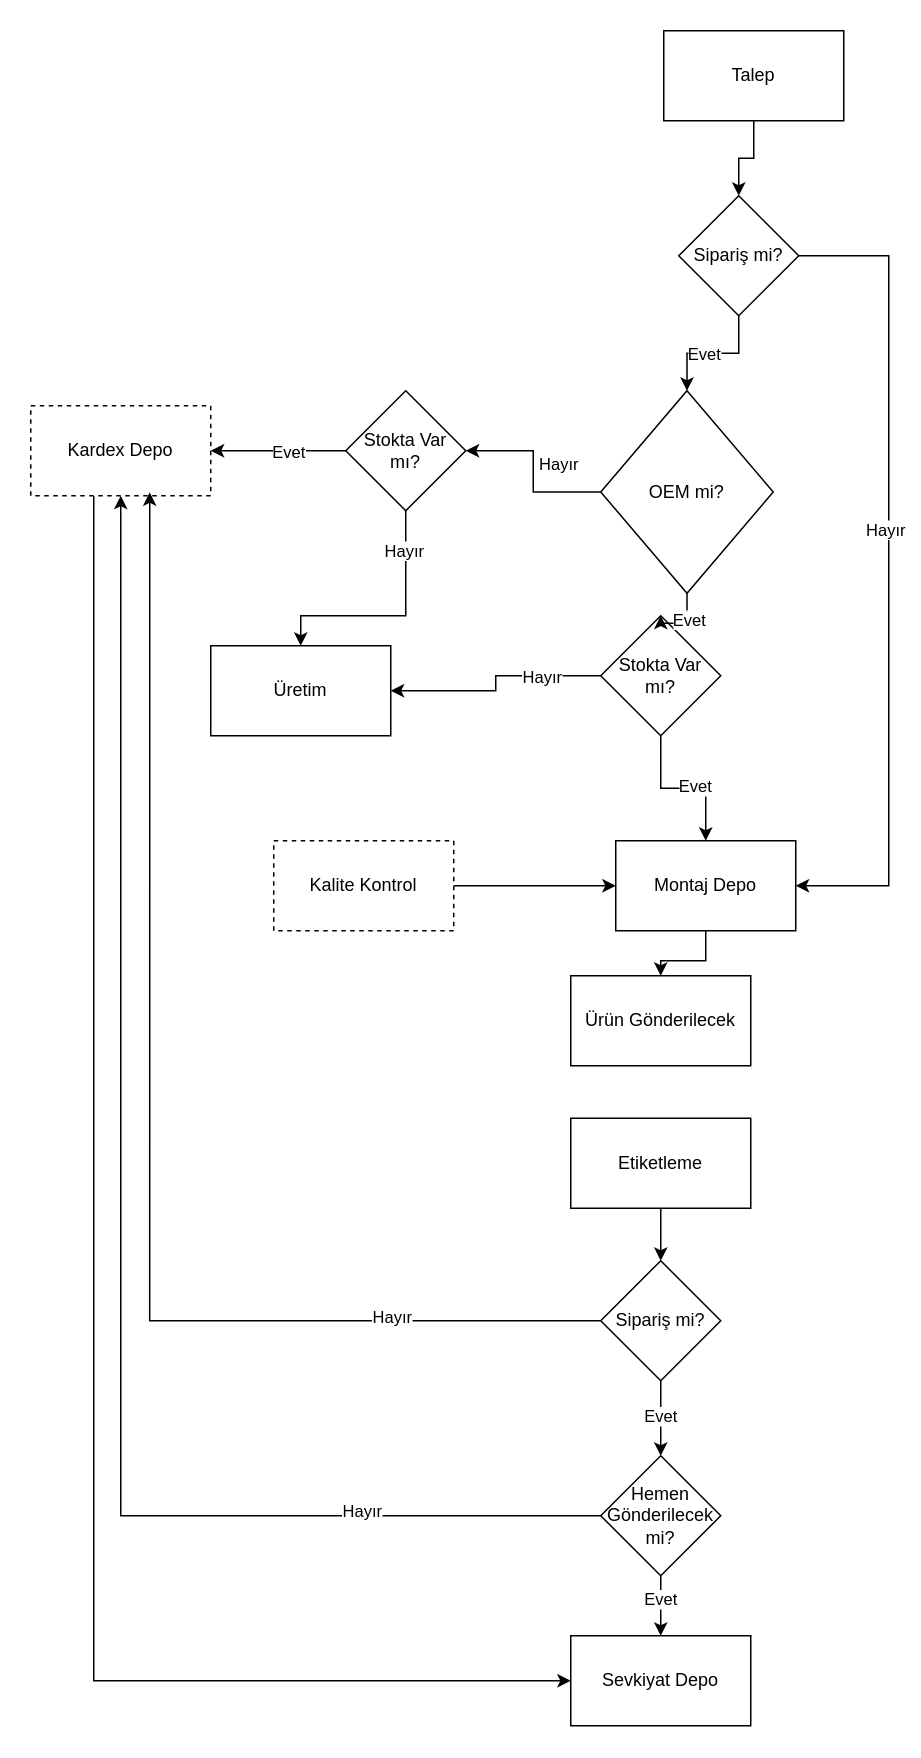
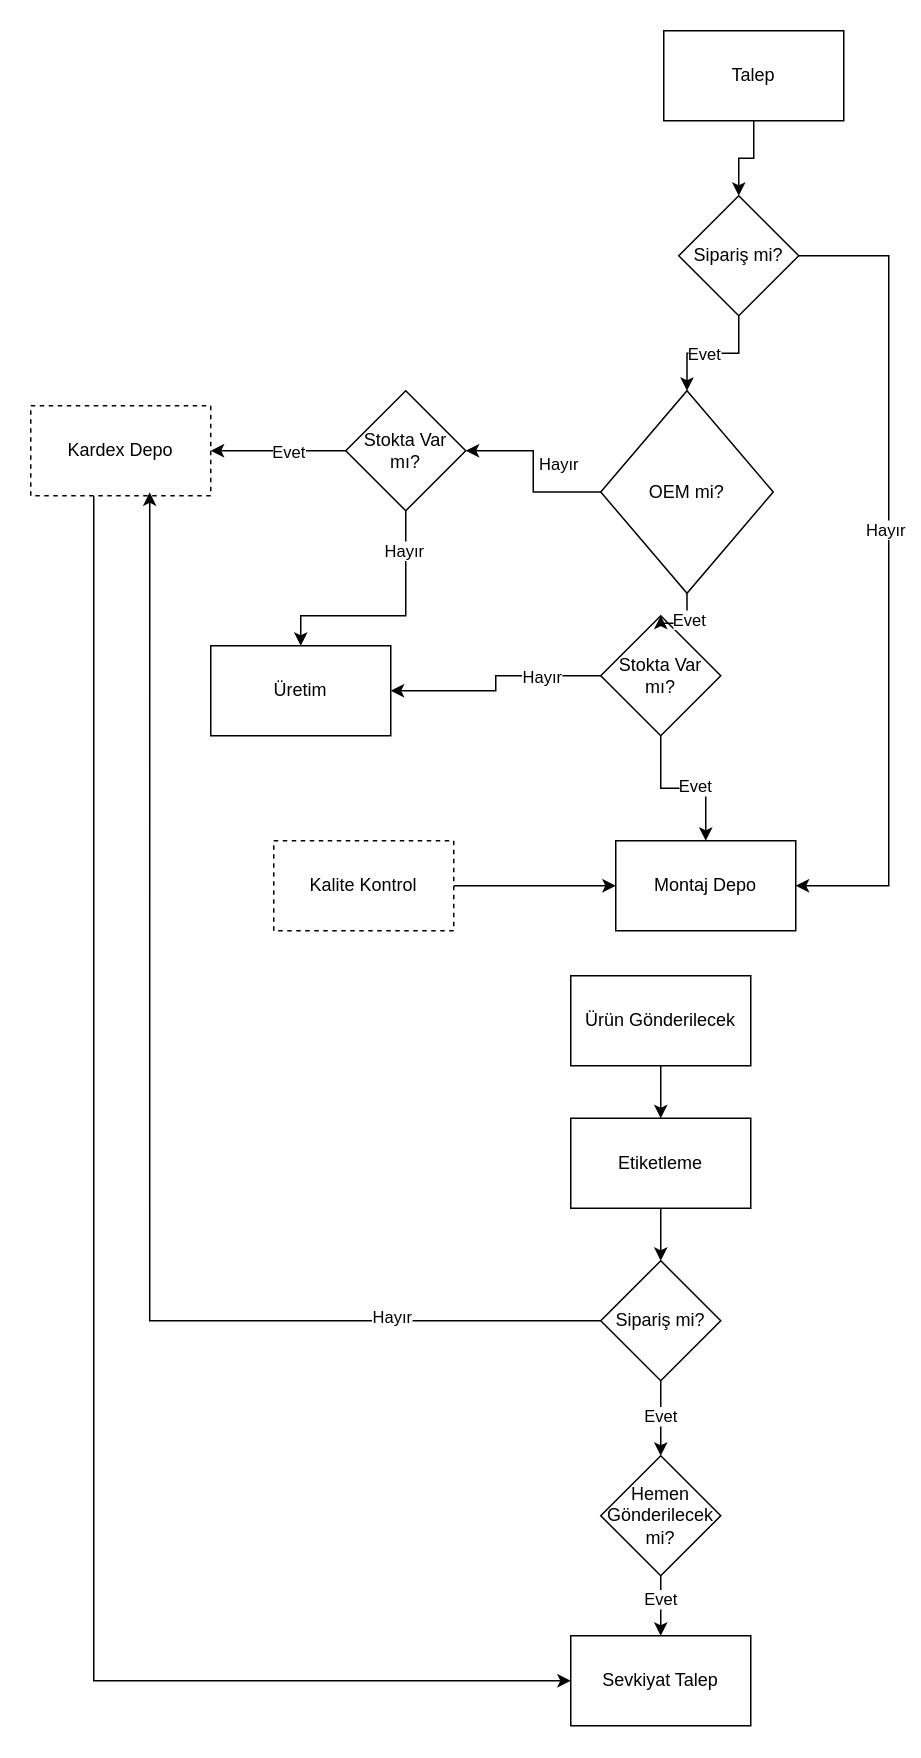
  <mxCell id="0" />
  <mxCell id="1" parent="0" />
  <mxCell id="2" value="" style="edgeStyle=orthogonalEdgeStyle;rounded=0;orthogonalLoop=1;jettySize=auto;html=1;" edge="1" parent="1" source="3" target="5"><mxGeometry relative="1" as="geometry" /></mxCell>
  <mxCell id="3" value="Kalite Kontrol" style="whiteSpace=wrap;html=1;dashed=1;" vertex="1" parent="1"><mxGeometry x="182" y="560" width="120" height="60" as="geometry" /></mxCell>
- <mxCell id="4" value="" style="edgeStyle=orthogonalEdgeStyle;rounded=0;orthogonalLoop=1;jettySize=auto;html=1;" edge="1" parent="1" source="5" target="25"><mxGeometry relative="1" as="geometry" /></mxCell>
  <mxCell id="5" value="Montaj Depo" style="whiteSpace=wrap;html=1;" vertex="1" parent="1"><mxGeometry x="410" y="560" width="120" height="60" as="geometry" /></mxCell>
  <mxCell id="6" value="" style="edgeStyle=orthogonalEdgeStyle;rounded=0;orthogonalLoop=1;jettySize=auto;html=1;" edge="1" parent="1" source="10" target="5"><mxGeometry relative="1" as="geometry" /></mxCell>
  <mxCell id="7" value="Evet" style="edgeLabel;html=1;align=center;verticalAlign=middle;resizable=0;points=[];" vertex="1" connectable="0" parent="6"><mxGeometry x="0.143" y="2" relative="1" as="geometry"><mxPoint as="offset" /></mxGeometry></mxCell>
  <mxCell id="8" value="" style="edgeStyle=orthogonalEdgeStyle;rounded=0;orthogonalLoop=1;jettySize=auto;html=1;" edge="1" parent="1" source="10" target="16"><mxGeometry relative="1" as="geometry" /></mxCell>
  <mxCell id="9" value="Hayır" style="edgeLabel;html=1;align=center;verticalAlign=middle;resizable=0;points=[];" vertex="1" connectable="0" parent="8"><mxGeometry x="-0.467" y="-4" relative="1" as="geometry"><mxPoint y="4" as="offset" /></mxGeometry></mxCell>
  <mxCell id="10" value="Stokta Var mı?" style="rhombus;whiteSpace=wrap;html=1;" vertex="1" parent="1"><mxGeometry x="400" y="410" width="80" height="80" as="geometry" /></mxCell>
  <mxCell id="11" value="" style="edgeStyle=orthogonalEdgeStyle;rounded=0;orthogonalLoop=1;jettySize=auto;html=1;" edge="1" parent="1" source="15" target="10"><mxGeometry relative="1" as="geometry" /></mxCell>
  <mxCell id="12" value="Evet" style="edgeLabel;html=1;align=center;verticalAlign=middle;resizable=0;points=[];" vertex="1" connectable="0" parent="11"><mxGeometry x="-0.2" y="1" relative="1" as="geometry"><mxPoint as="offset" /></mxGeometry></mxCell>
  <mxCell id="13" value="" style="edgeStyle=orthogonalEdgeStyle;rounded=0;orthogonalLoop=1;jettySize=auto;html=1;" edge="1" parent="1" source="15" target="23"><mxGeometry relative="1" as="geometry" /></mxCell>
  <mxCell id="14" value="Hayır" style="edgeLabel;html=1;align=center;verticalAlign=middle;resizable=0;points=[];" vertex="1" connectable="0" parent="13"><mxGeometry x="0.156" y="-4" relative="1" as="geometry"><mxPoint x="12" y="4" as="offset" /></mxGeometry></mxCell>
  <mxCell id="15" value="OEM mi?" style="rhombus;whiteSpace=wrap;html=1;" vertex="1" parent="1"><mxGeometry x="400" y="260" width="115" height="135" as="geometry" /></mxCell>
  <mxCell id="16" value="Üretim" style="whiteSpace=wrap;html=1;" vertex="1" parent="1"><mxGeometry x="140" y="430" width="120" height="60" as="geometry" /></mxCell>
  <mxCell id="17" style="edgeStyle=orthogonalEdgeStyle;rounded=0;orthogonalLoop=1;jettySize=auto;html=1;entryX=0;entryY=0.5;entryDx=0;entryDy=0;" edge="1" parent="1" source="18" target="28"><mxGeometry relative="1" as="geometry"><Array as="points"><mxPoint x="62" y="1120" /></Array></mxGeometry></mxCell>
  <mxCell id="18" value="Kardex Depo" style="whiteSpace=wrap;html=1;dashed=1;" vertex="1" parent="1"><mxGeometry x="20" y="270" width="120" height="60" as="geometry" /></mxCell>
  <mxCell id="19" value="" style="edgeStyle=orthogonalEdgeStyle;rounded=0;orthogonalLoop=1;jettySize=auto;html=1;" edge="1" parent="1" source="23" target="18"><mxGeometry relative="1" as="geometry" /></mxCell>
  <mxCell id="20" value="Evet" style="edgeLabel;html=1;align=center;verticalAlign=middle;resizable=0;points=[];" vertex="1" connectable="0" parent="19"><mxGeometry x="-0.133" y="-4" relative="1" as="geometry"><mxPoint y="4" as="offset" /></mxGeometry></mxCell>
  <mxCell id="21" value="" style="edgeStyle=orthogonalEdgeStyle;rounded=0;orthogonalLoop=1;jettySize=auto;html=1;" edge="1" parent="1" source="23" target="16"><mxGeometry relative="1" as="geometry"><Array as="points"><mxPoint x="270" y="410" /></Array></mxGeometry></mxCell>
  <mxCell id="22" value="Hayır" style="edgeLabel;html=1;align=center;verticalAlign=middle;resizable=0;points=[];" vertex="1" connectable="0" parent="21"><mxGeometry x="-0.674" y="-2" relative="1" as="geometry"><mxPoint as="offset" /></mxGeometry></mxCell>
  <mxCell id="23" value="Stokta Var mı?" style="rhombus;whiteSpace=wrap;html=1;" vertex="1" parent="1"><mxGeometry x="230" y="260" width="80" height="80" as="geometry" /></mxCell>
+ <mxCell id="24" value="" style="edgeStyle=orthogonalEdgeStyle;rounded=0;orthogonalLoop=1;jettySize=auto;html=1;" edge="1" parent="1" source="25" target="27"><mxGeometry relative="1" as="geometry" /></mxCell>
  <mxCell id="25" value="Ürün Gönderilecek" style="whiteSpace=wrap;html=1;" vertex="1" parent="1"><mxGeometry x="380" y="650" width="120" height="60" as="geometry" /></mxCell>
  <mxCell id="26" value="" style="edgeStyle=orthogonalEdgeStyle;rounded=0;orthogonalLoop=1;jettySize=auto;html=1;" edge="1" parent="1" source="27" target="38"><mxGeometry relative="1" as="geometry" /></mxCell>
  <mxCell id="27" value="Etiketleme" style="whiteSpace=wrap;html=1;" vertex="1" parent="1"><mxGeometry x="380" y="745" width="120" height="60" as="geometry" /></mxCell>
- <mxCell id="28" value="Sevkiyat Depo" style="whiteSpace=wrap;html=1;" vertex="1" parent="1"><mxGeometry x="380" y="1090" width="120" height="60" as="geometry" /></mxCell>
+ <mxCell id="28" value="Sevkiyat Talep" style="whiteSpace=wrap;html=1;" vertex="1" parent="1"><mxGeometry x="380" y="1090" width="120" height="60" as="geometry" /></mxCell>
  <mxCell id="29" style="edgeStyle=orthogonalEdgeStyle;rounded=0;orthogonalLoop=1;jettySize=auto;html=1;" edge="1" parent="1" source="33" target="15"><mxGeometry relative="1" as="geometry"><mxPoint x="472" y="250" as="targetPoint" /></mxGeometry></mxCell>
  <mxCell id="30" value="Evet" style="edgeLabel;html=1;align=center;verticalAlign=middle;resizable=0;points=[];" vertex="1" connectable="0" parent="29"><mxGeometry x="0.154" relative="1" as="geometry"><mxPoint as="offset" /></mxGeometry></mxCell>
  <mxCell id="31" style="edgeStyle=orthogonalEdgeStyle;rounded=0;orthogonalLoop=1;jettySize=auto;html=1;entryX=1;entryY=0.5;entryDx=0;entryDy=0;" edge="1" parent="1" source="33" target="5"><mxGeometry relative="1" as="geometry"><Array as="points"><mxPoint x="592" y="170" /><mxPoint x="592" y="590" /></Array></mxGeometry></mxCell>
  <mxCell id="32" value="Hayır" style="edgeLabel;html=1;align=center;verticalAlign=middle;resizable=0;points=[];" vertex="1" connectable="0" parent="31"><mxGeometry x="-0.107" y="-3" relative="1" as="geometry"><mxPoint as="offset" /></mxGeometry></mxCell>
  <mxCell id="33" value="Sipariş mi?" style="rhombus;whiteSpace=wrap;html=1;" vertex="1" parent="1"><mxGeometry x="452" y="130" width="80" height="80" as="geometry" /></mxCell>
  <mxCell id="34" value="" style="edgeStyle=orthogonalEdgeStyle;rounded=0;orthogonalLoop=1;jettySize=auto;html=1;" edge="1" parent="1" source="35" target="33"><mxGeometry relative="1" as="geometry" /></mxCell>
  <mxCell id="35" value="Talep" style="whiteSpace=wrap;html=1;" vertex="1" parent="1"><mxGeometry x="442" y="20" width="120" height="60" as="geometry" /></mxCell>
  <mxCell id="36" value="" style="edgeStyle=orthogonalEdgeStyle;rounded=0;orthogonalLoop=1;jettySize=auto;html=1;" edge="1" parent="1" source="38" target="45"><mxGeometry relative="1" as="geometry" /></mxCell>
  <mxCell id="37" value="Evet" style="edgeLabel;html=1;align=center;verticalAlign=middle;resizable=0;points=[];" vertex="1" connectable="0" parent="36"><mxGeometry x="-0.091" y="-1" relative="1" as="geometry"><mxPoint as="offset" /></mxGeometry></mxCell>
  <mxCell id="38" value="Sipariş mi?" style="rhombus;whiteSpace=wrap;html=1;" vertex="1" parent="1"><mxGeometry x="400" y="840" width="80" height="80" as="geometry" /></mxCell>
  <mxCell id="39" style="edgeStyle=orthogonalEdgeStyle;rounded=0;orthogonalLoop=1;jettySize=auto;html=1;entryX=0.661;entryY=0.962;entryDx=0;entryDy=0;entryPerimeter=0;" edge="1" parent="1" source="38" target="18"><mxGeometry relative="1" as="geometry" /></mxCell>
  <mxCell id="40" value="Hayır" style="edgeLabel;html=1;align=center;verticalAlign=middle;resizable=0;points=[];" vertex="1" connectable="0" parent="39"><mxGeometry x="-0.672" y="-3" relative="1" as="geometry"><mxPoint as="offset" /></mxGeometry></mxCell>
  <mxCell id="41" value="" style="edgeStyle=orthogonalEdgeStyle;rounded=0;orthogonalLoop=1;jettySize=auto;html=1;" edge="1" parent="1" source="45" target="28"><mxGeometry relative="1" as="geometry" /></mxCell>
  <mxCell id="42" value="Evet" style="edgeLabel;html=1;align=center;verticalAlign=middle;resizable=0;points=[];" vertex="1" connectable="0" parent="41"><mxGeometry x="-0.253" y="-1" relative="1" as="geometry"><mxPoint as="offset" /></mxGeometry></mxCell>
- <mxCell id="43" style="edgeStyle=orthogonalEdgeStyle;rounded=0;orthogonalLoop=1;jettySize=auto;html=1;entryX=0.5;entryY=1;entryDx=0;entryDy=0;" edge="1" parent="1" source="45" target="18"><mxGeometry relative="1" as="geometry" /></mxCell>
- <mxCell id="44" value="Hayır" style="edgeLabel;html=1;align=center;verticalAlign=middle;resizable=0;points=[];" vertex="1" connectable="0" parent="43"><mxGeometry x="-0.679" y="-4" relative="1" as="geometry"><mxPoint as="offset" /></mxGeometry></mxCell>
  <mxCell id="45" value="Hemen Gönderilecek mi?" style="rhombus;whiteSpace=wrap;html=1;" vertex="1" parent="1"><mxGeometry x="400" y="970" width="80" height="80" as="geometry" /></mxCell>
